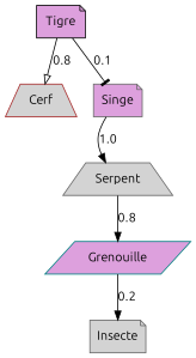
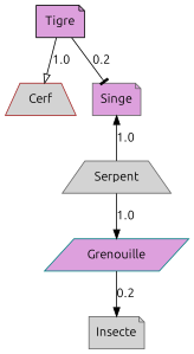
  digraph {
    fontname=Ubuntu
    node [color=gray40 fillcolor=lightgrey fontname=Ubuntu shape=note style=filled]
    edge [arrowhead=normal fontname=Ubuntu]
    Cerf [color=brown shape=trapezium]
    Tigre [color=black fillcolor=plum]
    Singe [fillcolor=plum]
    Serpent [shape=trapezium]
    Grenouille [color=teal fillcolor=plum shape=parallelogram]
    Insecte
-   Tigre -> Cerf [arrowhead=onormal label=0.8]
-   Tigre -> Singe [arrowhead=tee label=0.1]
-   Singe -> Serpent [label=1.0]
-   Serpent -> Grenouille [label=0.8]
+   Tigre -> Cerf [arrowhead=onormal label=1.0]
+   Tigre -> Singe [arrowhead=tee label=0.2]
+   Serpent -> Singe [label=1.0]
+   Serpent -> Grenouille [label=1.0]
    Grenouille -> Insecte [label=0.2]
  }
